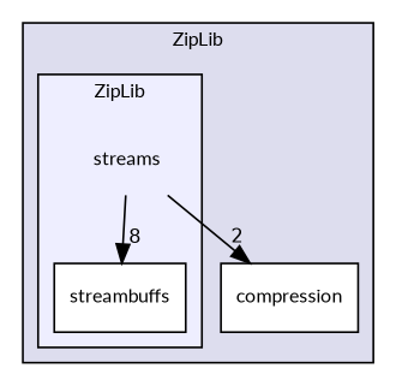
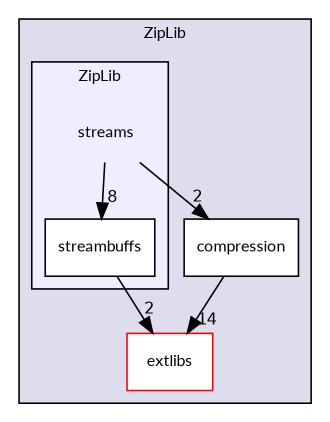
  digraph {
    compound=true
    fontname=Lato
    node [fontname=Lato fontsize=10 shape=box fillcolor=white style=filled]
    edge [fontname=Lato headlabel=2 labeldistance=1.5 labelfontname=Helvetica labelfontsize=10]
    n1 [label=streams shape=plaintext fillcolor="" style=""]
    n2 [label=streambuffs]
    n3 [color=black label=compression]
+   n4 [color=red label=extlibs]
    subgraph cluster_1 {
      bgcolor="#ddddee"
      fontsize=10
      label=ZipLib
      pencolor=black
      n3
+     n4
      subgraph cluster_2 {
        bgcolor="#eeeeff"
        fontsize=10
        label=ZipLib
        pencolor=black
        n1
        n2
      }
    }
    n1 -> n2 [headlabel=8]
    n1 -> n3
+   n2 -> n4
+   n3 -> n4 [headlabel=14]
  }
